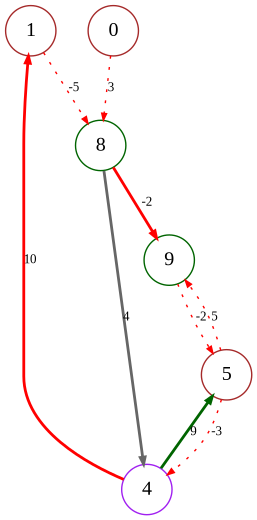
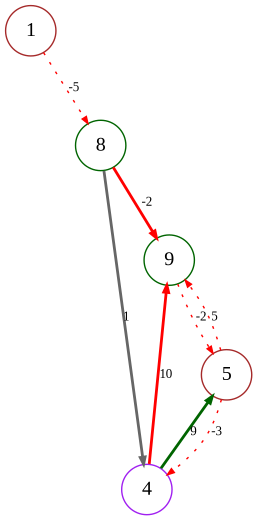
  digraph {
    fontname="Liberation Serif"
    normalize=true
    node [color=brown fontname="Liberation Serif" shape=circle]
    edge [arrowsize=0.5 color=red fontname="Liberation Serif" fontsize=9 style=dotted]
    1
    n2 [color=darkgreen label=8]
    n3 [color=darkgreen label=9]
    4 [color=purple]
    5
-   0
    1 -> n2 [label=-5]
    n2 -> n3 [label=" -2" style=bold]
-   n2 -> 4 [color=gray40 label=4 style=bold]
+   n2 -> 4 [color=gray40 label=1 style=bold]
    n3 -> 5 [label=-2]
-   4 -> 1 [label="10  " style=bold]
+   4 -> n3 [label="10  " style=bold]
    4 -> 5 [color=darkgreen label="9 " style=bold]
    5 -> n3 [label=5]
    5 -> 4 [label="-3 "]
-   0 -> n2 [label="3 "]
  }
